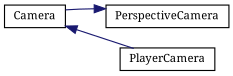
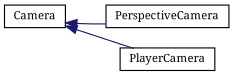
  digraph {
    fontname="Noto Serif"
    rankdir=LR
    node [color=black fillcolor=white fontname="Noto Serif" fontsize=10 shape=record style=filled]
    edge [color=midnightblue dir=back fontname="Noto Serif" fontsize=10 labelfontname=Helvetica labelfontsize=10 style=solid]
    n1 [height=0.2 label=Camera width=0.4]
    n2 [height=0.2 label=PerspectiveCamera width=0.4]
    n3 [height=0.2 label=PlayerCamera width=0.4]
-   n2 -> n1
+   n1 -> n2
    n1 -> n3
  }
